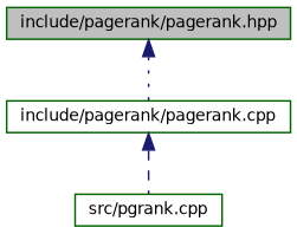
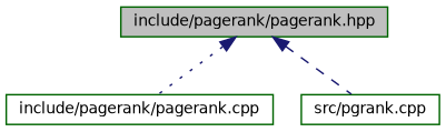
  digraph {
    node [color=darkgreen fillcolor=white fontname=Helvetica fontsize=10 shape=record style=filled]
    edge [color=midnightblue dir=back fontname=Helvetica fontsize=10 labelfontname=Helvetica labelfontsize=10]
    n1 [fillcolor=grey75 fontcolor=black height=0.2 label="include/pagerank/pagerank.hpp" width=0.4]
    n2 [height=0.2 label="include/pagerank/pagerank.cpp" width=0.4]
    n3 [height=0.2 label="src/pgrank.cpp" width=0.4]
    n1 -> n2 [style=dotted]
-   n2 -> n3 [style=dashed]
+   n1 -> n3 [style=dashed]
  }
